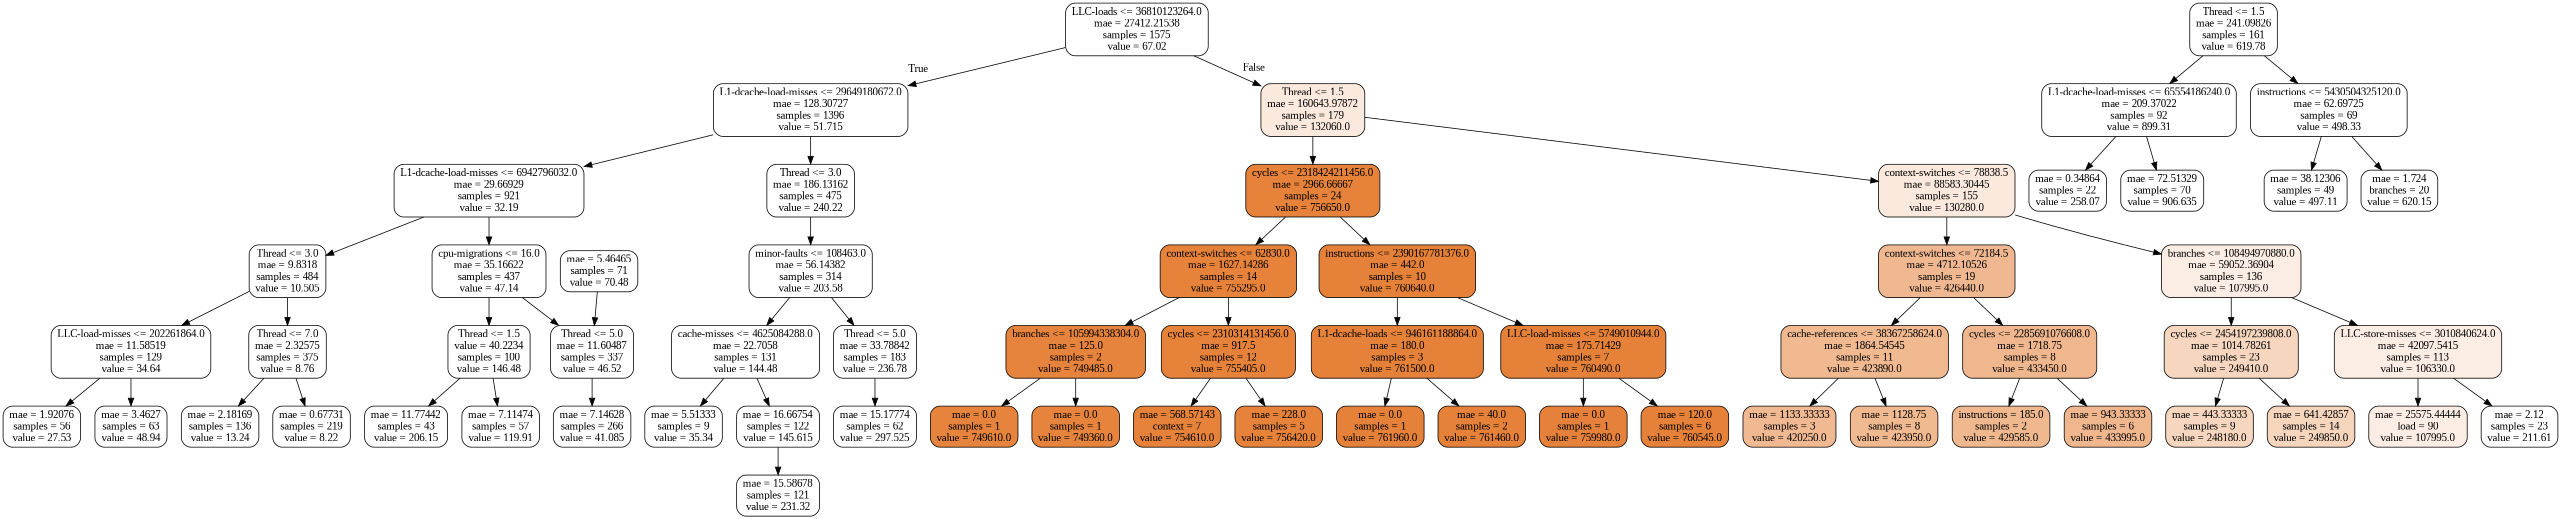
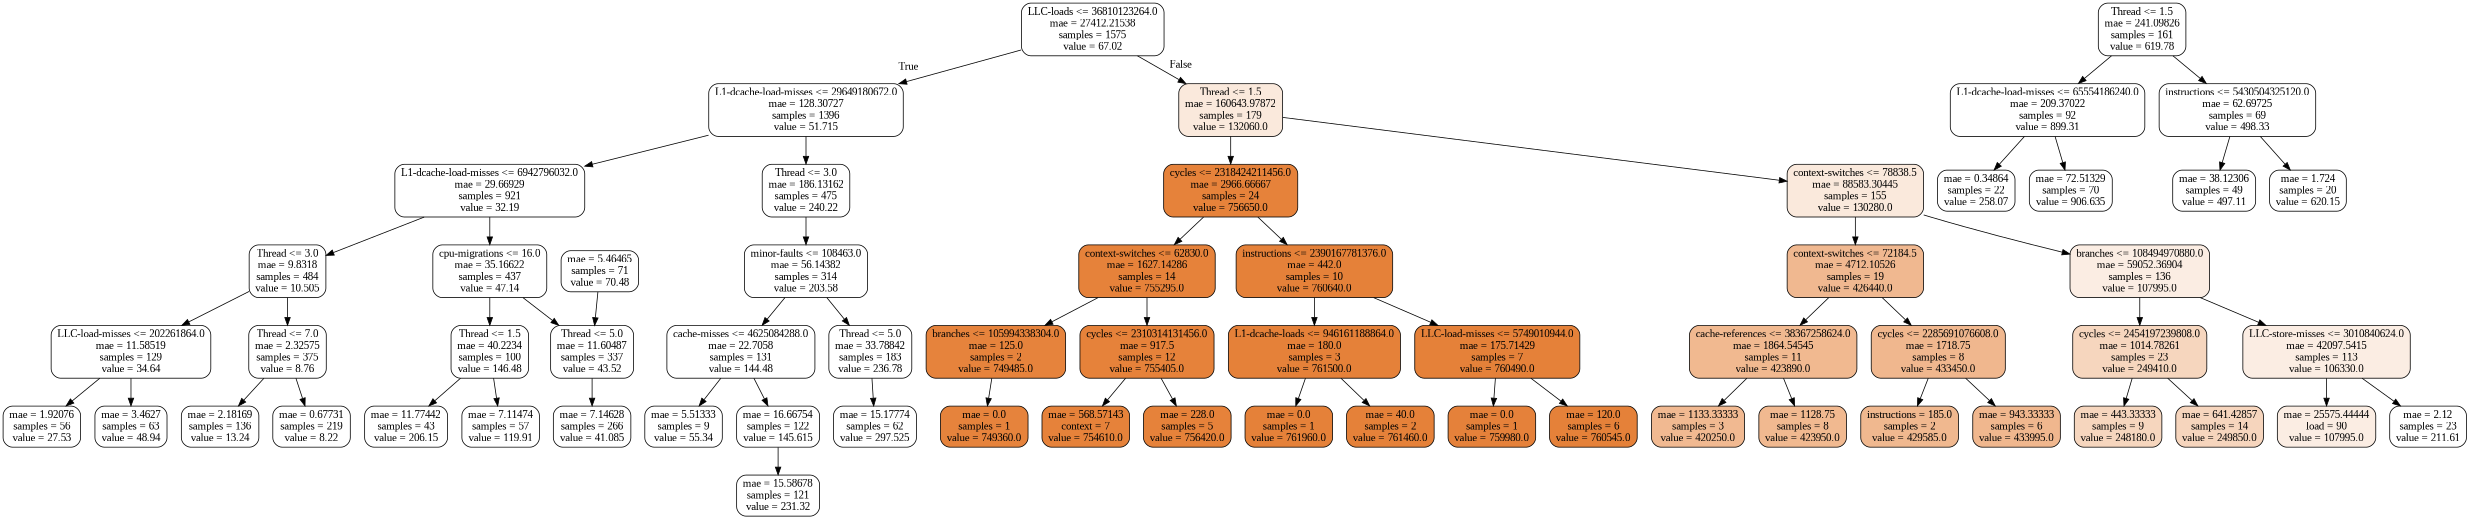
  digraph {
    fontname="Liberation Serif"
    node [color=black fillcolor="#e5813900" fontname="Liberation Serif" shape=box style="filled, rounded"]
    edge [fontname="Liberation Serif"]
    n1 [label="LLC-loads <= 36810123264.0\nmae = 27412.21538\nsamples = 1575\nvalue = 67.02"]
    n2 [label="L1-dcache-load-misses <= 29649180672.0\nmae = 128.30727\nsamples = 1396\nvalue = 51.715"]
    n3 [fillcolor="#e581392c" label="Thread <= 1.5\nmae = 160643.97872\nsamples = 179\nvalue = 132060.0"]
    n4 [label="L1-dcache-load-misses <= 6942796032.0\nmae = 29.66929\nsamples = 921\nvalue = 32.19"]
    n5 [label="Thread <= 3.0\nmae = 186.13162\nsamples = 475\nvalue = 240.22"]
    n6 [fillcolor="#e58139fd" label="cycles <= 2318424211456.0\nmae = 2966.66667\nsamples = 24\nvalue = 756650.0"]
    n7 [fillcolor="#e581392c" label="context-switches <= 78838.5\nmae = 88583.30445\nsamples = 155\nvalue = 130280.0"]
    n8 [label="Thread <= 3.0\nmae = 9.8318\nsamples = 484\nvalue = 10.505"]
    n9 [label="cpu-migrations <= 16.0\nmae = 35.16622\nsamples = 437\nvalue = 47.14"]
    n10 [label="minor-faults <= 108463.0\nmae = 56.14382\nsamples = 314\nvalue = 203.58"]
    n11 [label="LLC-load-misses <= 202261864.0\nmae = 11.58519\nsamples = 129\nvalue = 34.64"]
    n12 [label="Thread <= 7.0\nmae = 2.32575\nsamples = 375\nvalue = 8.76"]
-   n13 [label="Thread <= 1.5\nvalue = 40.2234\nsamples = 100\nvalue = 146.48"]
-   n14 [label="Thread <= 5.0\nmae = 11.60487\nsamples = 337\nvalue = 46.52"]
+   n13 [label="Thread <= 1.5\nmae = 40.2234\nsamples = 100\nvalue = 146.48"]
+   n14 [label="Thread <= 5.0\nmae = 11.60487\nsamples = 337\nvalue = 43.52"]
    n15 [label="mae = 1.92076\nsamples = 56\nvalue = 27.53"]
    n16 [label="mae = 3.4627\nsamples = 63\nvalue = 48.94"]
    n17 [label="mae = 2.18169\nsamples = 136\nvalue = 13.24"]
    n18 [label="mae = 0.67731\nsamples = 219\nvalue = 8.22"]
    n19 [label="mae = 11.77442\nsamples = 43\nvalue = 206.15"]
    n20 [label="mae = 7.11474\nsamples = 57\nvalue = 119.91"]
    n21 [label="mae = 7.14628\nsamples = 266\nvalue = 41.085"]
    n22 [label="mae = 5.46465\nsamples = 71\nvalue = 70.48"]
    n23 [label="Thread <= 1.5\nmae = 241.09826\nsamples = 161\nvalue = 619.78"]
    n24 [label="L1-dcache-load-misses <= 65554186240.0\nmae = 209.37022\nsamples = 92\nvalue = 899.31"]
    n25 [label="instructions <= 5430504325120.0\nmae = 62.69725\nsamples = 69\nvalue = 498.33"]
    n26 [label="cache-misses <= 4625084288.0\nmae = 22.7058\nsamples = 131\nvalue = 144.48"]
    n27 [label="Thread <= 5.0\nmae = 33.78842\nsamples = 183\nvalue = 236.78"]
    n28 [label="mae = 0.34864\nsamples = 22\nvalue = 258.07"]
    n29 [label="mae = 72.51329\nsamples = 70\nvalue = 906.635"]
    n30 [label="mae = 38.12306\nsamples = 49\nvalue = 497.11"]
-   n31 [label="mae = 1.724\nbranches = 20\nvalue = 620.15"]
-   n32 [label="mae = 5.51333\nsamples = 9\nvalue = 35.34"]
+   n31 [label="mae = 1.724\nsamples = 20\nvalue = 620.15"]
+   n32 [label="mae = 5.51333\nsamples = 9\nvalue = 55.34"]
    n33 [label="mae = 16.66754\nsamples = 122\nvalue = 145.615"]
    n34 [label="mae = 15.17774\nsamples = 62\nvalue = 297.525"]
    n35 [label="mae = 15.58678\nsamples = 121\nvalue = 231.32"]
    n36 [fillcolor="#e58139fd" label="context-switches <= 62830.0\nmae = 1627.14286\nsamples = 14\nvalue = 755295.0"]
    n37 [fillcolor="#e58139ff" label="instructions <= 2390167781376.0\nmae = 442.0\nsamples = 10\nvalue = 760640.0"]
    n38 [fillcolor="#e581398f" label="context-switches <= 72184.5\nmae = 4712.10526\nsamples = 19\nvalue = 426440.0"]
    n39 [fillcolor="#e5813924" label="branches <= 108494970880.0\nmae = 59052.36904\nsamples = 136\nvalue = 107995.0"]
    n40 [fillcolor="#e58139fb" label="branches <= 105994338304.0\nmae = 125.0\nsamples = 2\nvalue = 749485.0"]
    n41 [fillcolor="#e58139fd" label="cycles <= 2310314131456.0\nmae = 917.5\nsamples = 12\nvalue = 755405.0"]
    n42 [fillcolor="#e58139ff" label="L1-dcache-loads <= 946161188864.0\nmae = 180.0\nsamples = 3\nvalue = 761500.0"]
    n43 [fillcolor="#e58139ff" label="LLC-load-misses <= 5749010944.0\nmae = 175.71429\nsamples = 7\nvalue = 760490.0"]
-   n44 [fillcolor="#e58139fb" label="mae = 0.0\nsamples = 1\nvalue = 749610.0"]
    n45 [fillcolor="#e58139fb" label="mae = 0.0\nsamples = 1\nvalue = 749360.0"]
    n46 [fillcolor="#e58139fd" label="mae = 568.57143\ncontext = 7\nvalue = 754610.0"]
    n47 [fillcolor="#e58139fd" label="mae = 228.0\nsamples = 5\nvalue = 756420.0"]
    n48 [fillcolor="#e58139ff" label="mae = 0.0\nsamples = 1\nvalue = 761960.0"]
    n49 [fillcolor="#e58139ff" label="mae = 40.0\nsamples = 2\nvalue = 761460.0"]
    n50 [fillcolor="#e58139fe" label="mae = 0.0\nsamples = 1\nvalue = 759980.0"]
    n51 [fillcolor="#e58139ff" label="mae = 120.0\nsamples = 6\nvalue = 760545.0"]
    n52 [fillcolor="#e581398e" label="cache-references <= 38367258624.0\nmae = 1864.54545\nsamples = 11\nvalue = 423890.0"]
    n53 [fillcolor="#e5813991" label="cycles <= 2285691076608.0\nmae = 1718.75\nsamples = 8\nvalue = 433450.0"]
    n54 [fillcolor="#e5813953" label="cycles <= 2454197239808.0\nmae = 1014.78261\nsamples = 23\nvalue = 249410.0"]
    n55 [fillcolor="#e5813924" label="LLC-store-misses <= 3010840624.0\nmae = 42097.5415\nsamples = 113\nvalue = 106330.0"]
    n56 [fillcolor="#e581398d" label="mae = 1133.33333\nsamples = 3\nvalue = 420250.0"]
    n57 [fillcolor="#e581398e" label="mae = 1128.75\nsamples = 8\nvalue = 423950.0"]
    n58 [fillcolor="#e5813990" label="instructions = 185.0\nsamples = 2\nvalue = 429585.0"]
    n59 [fillcolor="#e5813991" label="mae = 943.33333\nsamples = 6\nvalue = 433995.0"]
    n60 [fillcolor="#e5813953" label="mae = 443.33333\nsamples = 9\nvalue = 248180.0"]
    n61 [fillcolor="#e5813954" label="mae = 641.42857\nsamples = 14\nvalue = 249850.0"]
    n62 [fillcolor="#e5813924" label="mae = 25575.44444\nload = 90\nvalue = 107995.0"]
    n63 [label="mae = 2.12\nsamples = 23\nvalue = 211.61"]
    n1 -> n2 [headlabel=True labelangle=45 labeldistance=2.5]
    n1 -> n3 [headlabel=False labelangle=-45 labeldistance=2.5]
    n2 -> n4
    n2 -> n5
    n3 -> n6
    n3 -> n7
    n4 -> n8
    n4 -> n9
    n5 -> n10
    n6 -> n36
    n6 -> n37
    n7 -> n38
    n7 -> n39
    n8 -> n11
    n8 -> n12
    n9 -> n13
    n9 -> n14
    n10 -> n26
    n10 -> n27
    n11 -> n15
    n11 -> n16
    n12 -> n17
    n12 -> n18
    n13 -> n19
    n13 -> n20
    n14 -> n21
    n22 -> n14
    n23 -> n24
    n23 -> n25
    n24 -> n28
    n24 -> n29
    n25 -> n30
    n25 -> n31
    n26 -> n32
    n26 -> n33
    n27 -> n34
    n33 -> n35
    n36 -> n40
    n36 -> n41
    n37 -> n42
    n37 -> n43
    n38 -> n52
    n38 -> n53
    n39 -> n54
    n39 -> n55
-   n40 -> n44
    n40 -> n45
    n41 -> n46
    n41 -> n47
    n42 -> n48
    n42 -> n49
    n43 -> n50
    n43 -> n51
    n52 -> n56
    n52 -> n57
    n53 -> n58
    n53 -> n59
    n54 -> n60
    n54 -> n61
    n55 -> n62
    n55 -> n63
  }
